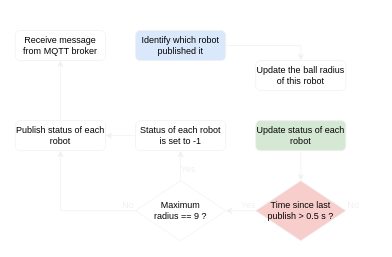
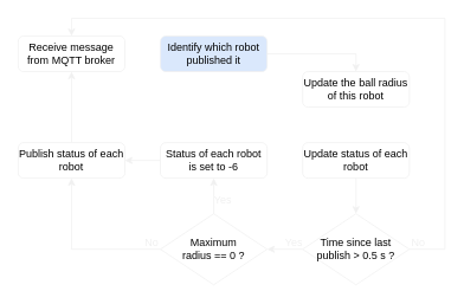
  <mxCell id="0" />
  <mxCell id="1" parent="0" />
  <mxCell id="2" value="Receive message from MQTT broker" style="rounded=1;whiteSpace=wrap;html=1;strokeColor=#F0F0F0;fontColor=#000000;labelBackgroundColor=none;" vertex="1" parent="1"><mxGeometry x="20" y="40" width="120" height="40" as="geometry" /></mxCell>
  <mxCell id="3" style="edgeStyle=orthogonalEdgeStyle;rounded=0;orthogonalLoop=1;jettySize=auto;html=1;exitX=1;exitY=0.5;exitDx=0;exitDy=0;entryX=0.5;entryY=0;entryDx=0;entryDy=0;strokeColor=#F0F0F0;fontColor=#000000;" edge="1" parent="1" source="4" target="5"><mxGeometry relative="1" as="geometry" /></mxCell>
  <mxCell id="4" value="Identify which robot published it" style="rounded=1;whiteSpace=wrap;html=1;strokeColor=#F0F0F0;fontColor=#000000;labelBackgroundColor=none;fillColor=#dae8fc;" vertex="1" parent="1"><mxGeometry x="180" y="40" width="120" height="40" as="geometry" /></mxCell>
  <mxCell id="5" value="Update the ball radius of this robot" style="rounded=1;whiteSpace=wrap;html=1;strokeColor=#F0F0F0;fontColor=#000000;labelBackgroundColor=none;" vertex="1" parent="1"><mxGeometry x="340" y="80" width="120" height="40" as="geometry" /></mxCell>
+ <mxCell id="6" style="edgeStyle=orthogonalEdgeStyle;rounded=0;orthogonalLoop=1;jettySize=auto;html=1;exitX=1;exitY=0.5;exitDx=0;exitDy=0;entryX=0.5;entryY=0;entryDx=0;entryDy=0;strokeColor=#F0F0F0;fontColor=#000000;" edge="1" parent="1" source="8" target="2"><mxGeometry relative="1" as="geometry"><Array as="points"><mxPoint x="500" y="280" /><mxPoint x="500" y="20" /><mxPoint x="80" y="20" /></Array></mxGeometry></mxCell>
  <mxCell id="7" style="edgeStyle=orthogonalEdgeStyle;rounded=0;orthogonalLoop=1;jettySize=auto;html=1;exitX=0;exitY=0.5;exitDx=0;exitDy=0;entryX=1;entryY=0.5;entryDx=0;entryDy=0;fontColor=#000000;strokeColor=#F0F0F0;" edge="1" parent="1" source="8" target="12"><mxGeometry relative="1" as="geometry" /></mxCell>
- <mxCell id="8" value="Time since last publish &amp;gt; 0.5 s ?" style="rhombus;whiteSpace=wrap;html=1;strokeColor=#F0F0F0;fontColor=#000000;labelBackgroundColor=none;fillColor=#f8cecc;" vertex="1" parent="1"><mxGeometry x="340" y="240" width="120" height="80" as="geometry" /></mxCell>
+ <mxCell id="8" value="Time since last publish &amp;gt; 0.5 s ?" style="rhombus;whiteSpace=wrap;html=1;strokeColor=#F0F0F0;fontColor=#000000;labelBackgroundColor=none;" vertex="1" parent="1"><mxGeometry x="340" y="240" width="120" height="80" as="geometry" /></mxCell>
  <mxCell id="9" value="No" style="text;html=1;align=center;verticalAlign=middle;resizable=0;points=[];autosize=1;strokeColor=none;fillColor=none;fontColor=#F0F0F0;" vertex="1" parent="1"><mxGeometry x="450" y="258" width="40" height="30" as="geometry" /></mxCell>
  <mxCell id="10" style="edgeStyle=orthogonalEdgeStyle;rounded=0;orthogonalLoop=1;jettySize=auto;html=1;exitX=0.5;exitY=0;exitDx=0;exitDy=0;entryX=0.5;entryY=1;entryDx=0;entryDy=0;fontColor=#000000;strokeColor=#F0F0F0;" edge="1" parent="1" source="12" target="17"><mxGeometry relative="1" as="geometry" /></mxCell>
  <mxCell id="11" style="edgeStyle=orthogonalEdgeStyle;rounded=0;orthogonalLoop=1;jettySize=auto;html=1;exitX=0;exitY=0.5;exitDx=0;exitDy=0;entryX=0.5;entryY=1;entryDx=0;entryDy=0;fontColor=#000000;strokeColor=#F0F0F0;" edge="1" parent="1" source="12" target="19"><mxGeometry relative="1" as="geometry" /></mxCell>
- <mxCell id="12" value="Maximum &lt;br&gt;radius == 9 ?" style="rhombus;whiteSpace=wrap;html=1;strokeColor=#F0F0F0;fontColor=#000000;labelBackgroundColor=none;" vertex="1" parent="1"><mxGeometry x="180" y="240" width="120" height="80" as="geometry" /></mxCell>
+ <mxCell id="12" value="Maximum &lt;br&gt;radius == 0 ?" style="rhombus;whiteSpace=wrap;html=1;strokeColor=#F0F0F0;fontColor=#000000;labelBackgroundColor=none;" vertex="1" parent="1"><mxGeometry x="180" y="240" width="120" height="80" as="geometry" /></mxCell>
  <mxCell id="13" value="Yes" style="text;html=1;align=center;verticalAlign=middle;resizable=0;points=[];autosize=1;strokeColor=none;fillColor=none;fontColor=#F0F0F0;" vertex="1" parent="1"><mxGeometry x="310" y="258" width="40" height="30" as="geometry" /></mxCell>
  <mxCell id="14" style="edgeStyle=orthogonalEdgeStyle;rounded=0;orthogonalLoop=1;jettySize=auto;html=1;exitX=0.5;exitY=1;exitDx=0;exitDy=0;entryX=0.5;entryY=0;entryDx=0;entryDy=0;fontColor=#000000;strokeColor=#F0F0F0;" edge="1" parent="1" source="15" target="8"><mxGeometry relative="1" as="geometry" /></mxCell>
- <mxCell id="15" value="Update status of each robot" style="rounded=1;whiteSpace=wrap;html=1;labelBackgroundColor=none;fontColor=#000000;strokeColor=#F0F0F0;fillColor=#d5e8d4;" vertex="1" parent="1"><mxGeometry x="340" y="160" width="120" height="40" as="geometry" /></mxCell>
+ <mxCell id="15" value="Update status of each robot" style="rounded=1;whiteSpace=wrap;html=1;labelBackgroundColor=none;fontColor=#000000;strokeColor=#F0F0F0;" vertex="1" parent="1"><mxGeometry x="340" y="160" width="120" height="40" as="geometry" /></mxCell>
  <mxCell id="16" style="edgeStyle=orthogonalEdgeStyle;rounded=0;orthogonalLoop=1;jettySize=auto;html=1;exitX=0;exitY=0.5;exitDx=0;exitDy=0;entryX=1;entryY=0.5;entryDx=0;entryDy=0;fontColor=#000000;strokeColor=#F0F0F0;" edge="1" parent="1" source="17" target="19"><mxGeometry relative="1" as="geometry" /></mxCell>
- <mxCell id="17" value="Status of each robot is set to -1" style="rounded=1;whiteSpace=wrap;html=1;labelBackgroundColor=none;fontColor=#000000;strokeColor=#F0F0F0;" vertex="1" parent="1"><mxGeometry x="180" y="160" width="120" height="40" as="geometry" /></mxCell>
+ <mxCell id="17" value="Status of each robot is set to -6" style="rounded=1;whiteSpace=wrap;html=1;labelBackgroundColor=none;fontColor=#000000;strokeColor=#F0F0F0;" vertex="1" parent="1"><mxGeometry x="180" y="160" width="120" height="40" as="geometry" /></mxCell>
  <mxCell id="18" style="edgeStyle=orthogonalEdgeStyle;rounded=0;orthogonalLoop=1;jettySize=auto;html=1;exitX=0.5;exitY=0;exitDx=0;exitDy=0;entryX=0.5;entryY=1;entryDx=0;entryDy=0;fontColor=#000000;strokeColor=#F0F0F0;" edge="1" parent="1" source="19" target="2"><mxGeometry relative="1" as="geometry" /></mxCell>
  <mxCell id="19" value="Publish status of each robot" style="rounded=1;whiteSpace=wrap;html=1;labelBackgroundColor=none;fontColor=#000000;strokeColor=#F0F0F0;" vertex="1" parent="1"><mxGeometry x="20" y="160" width="120" height="40" as="geometry" /></mxCell>
  <mxCell id="20" value="Yes" style="text;html=1;align=center;verticalAlign=middle;resizable=0;points=[];autosize=1;strokeColor=none;fillColor=none;fontColor=#F0F0F0;" vertex="1" parent="1"><mxGeometry x="230" y="210" width="40" height="30" as="geometry" /></mxCell>
  <mxCell id="21" value="No" style="text;html=1;align=center;verticalAlign=middle;resizable=0;points=[];autosize=1;strokeColor=none;fillColor=none;fontColor=#F0F0F0;" vertex="1" parent="1"><mxGeometry x="150" y="258" width="40" height="30" as="geometry" /></mxCell>
